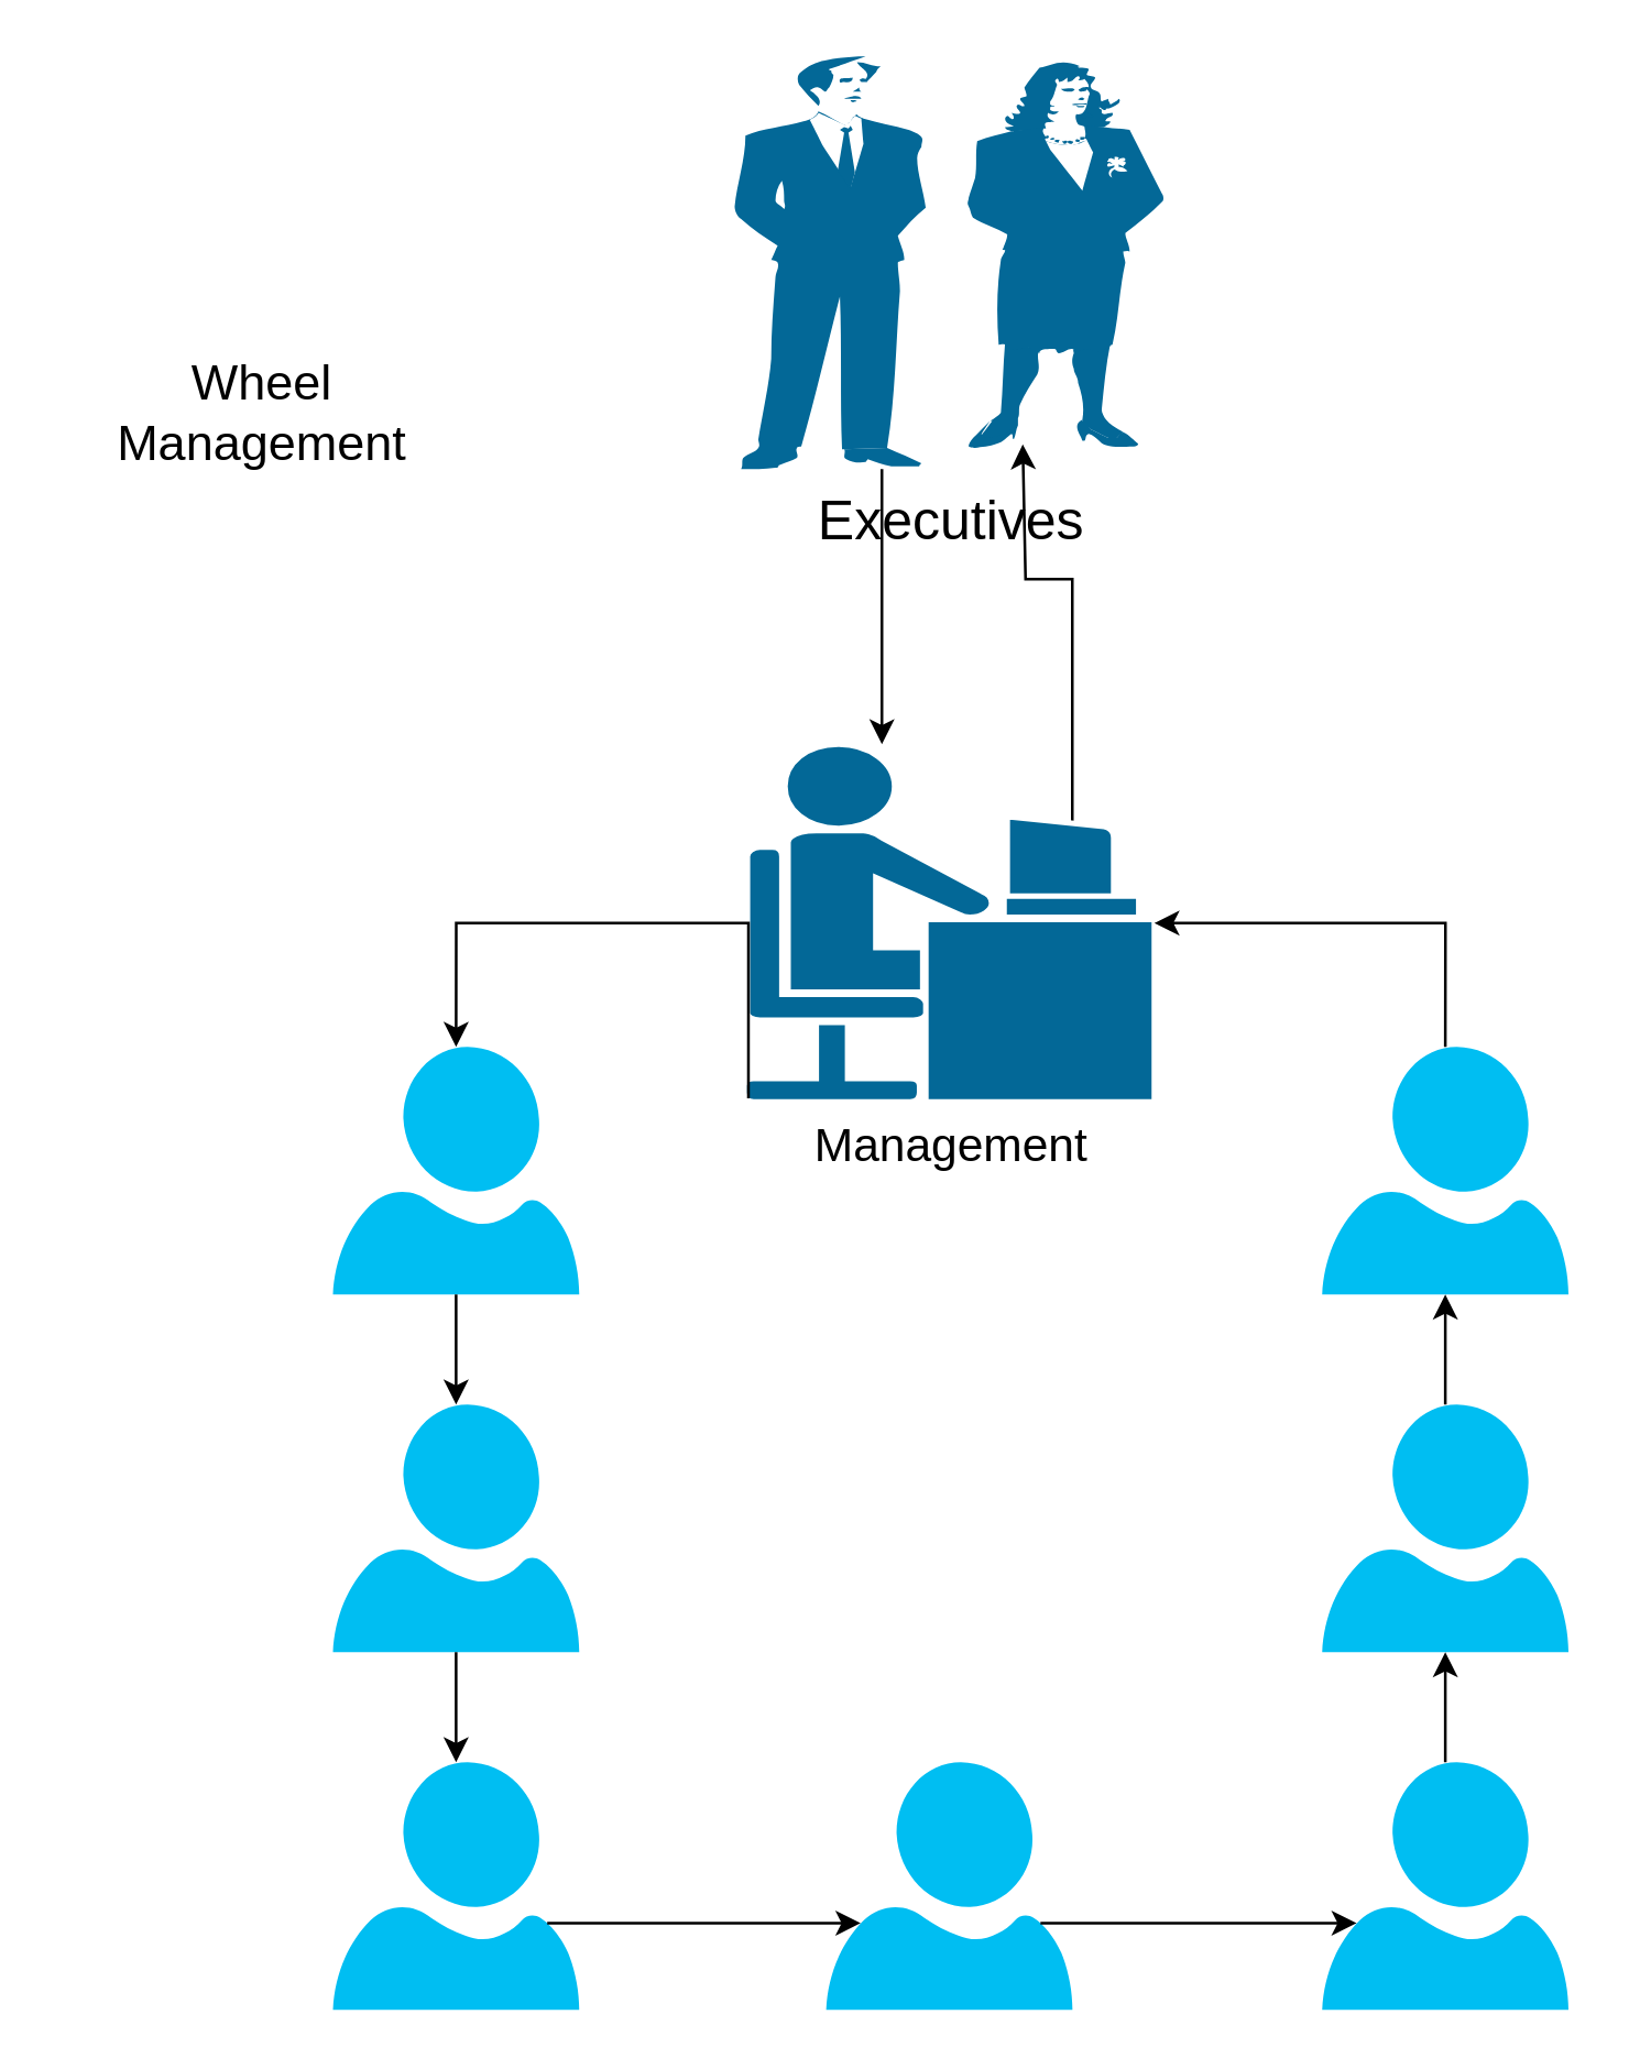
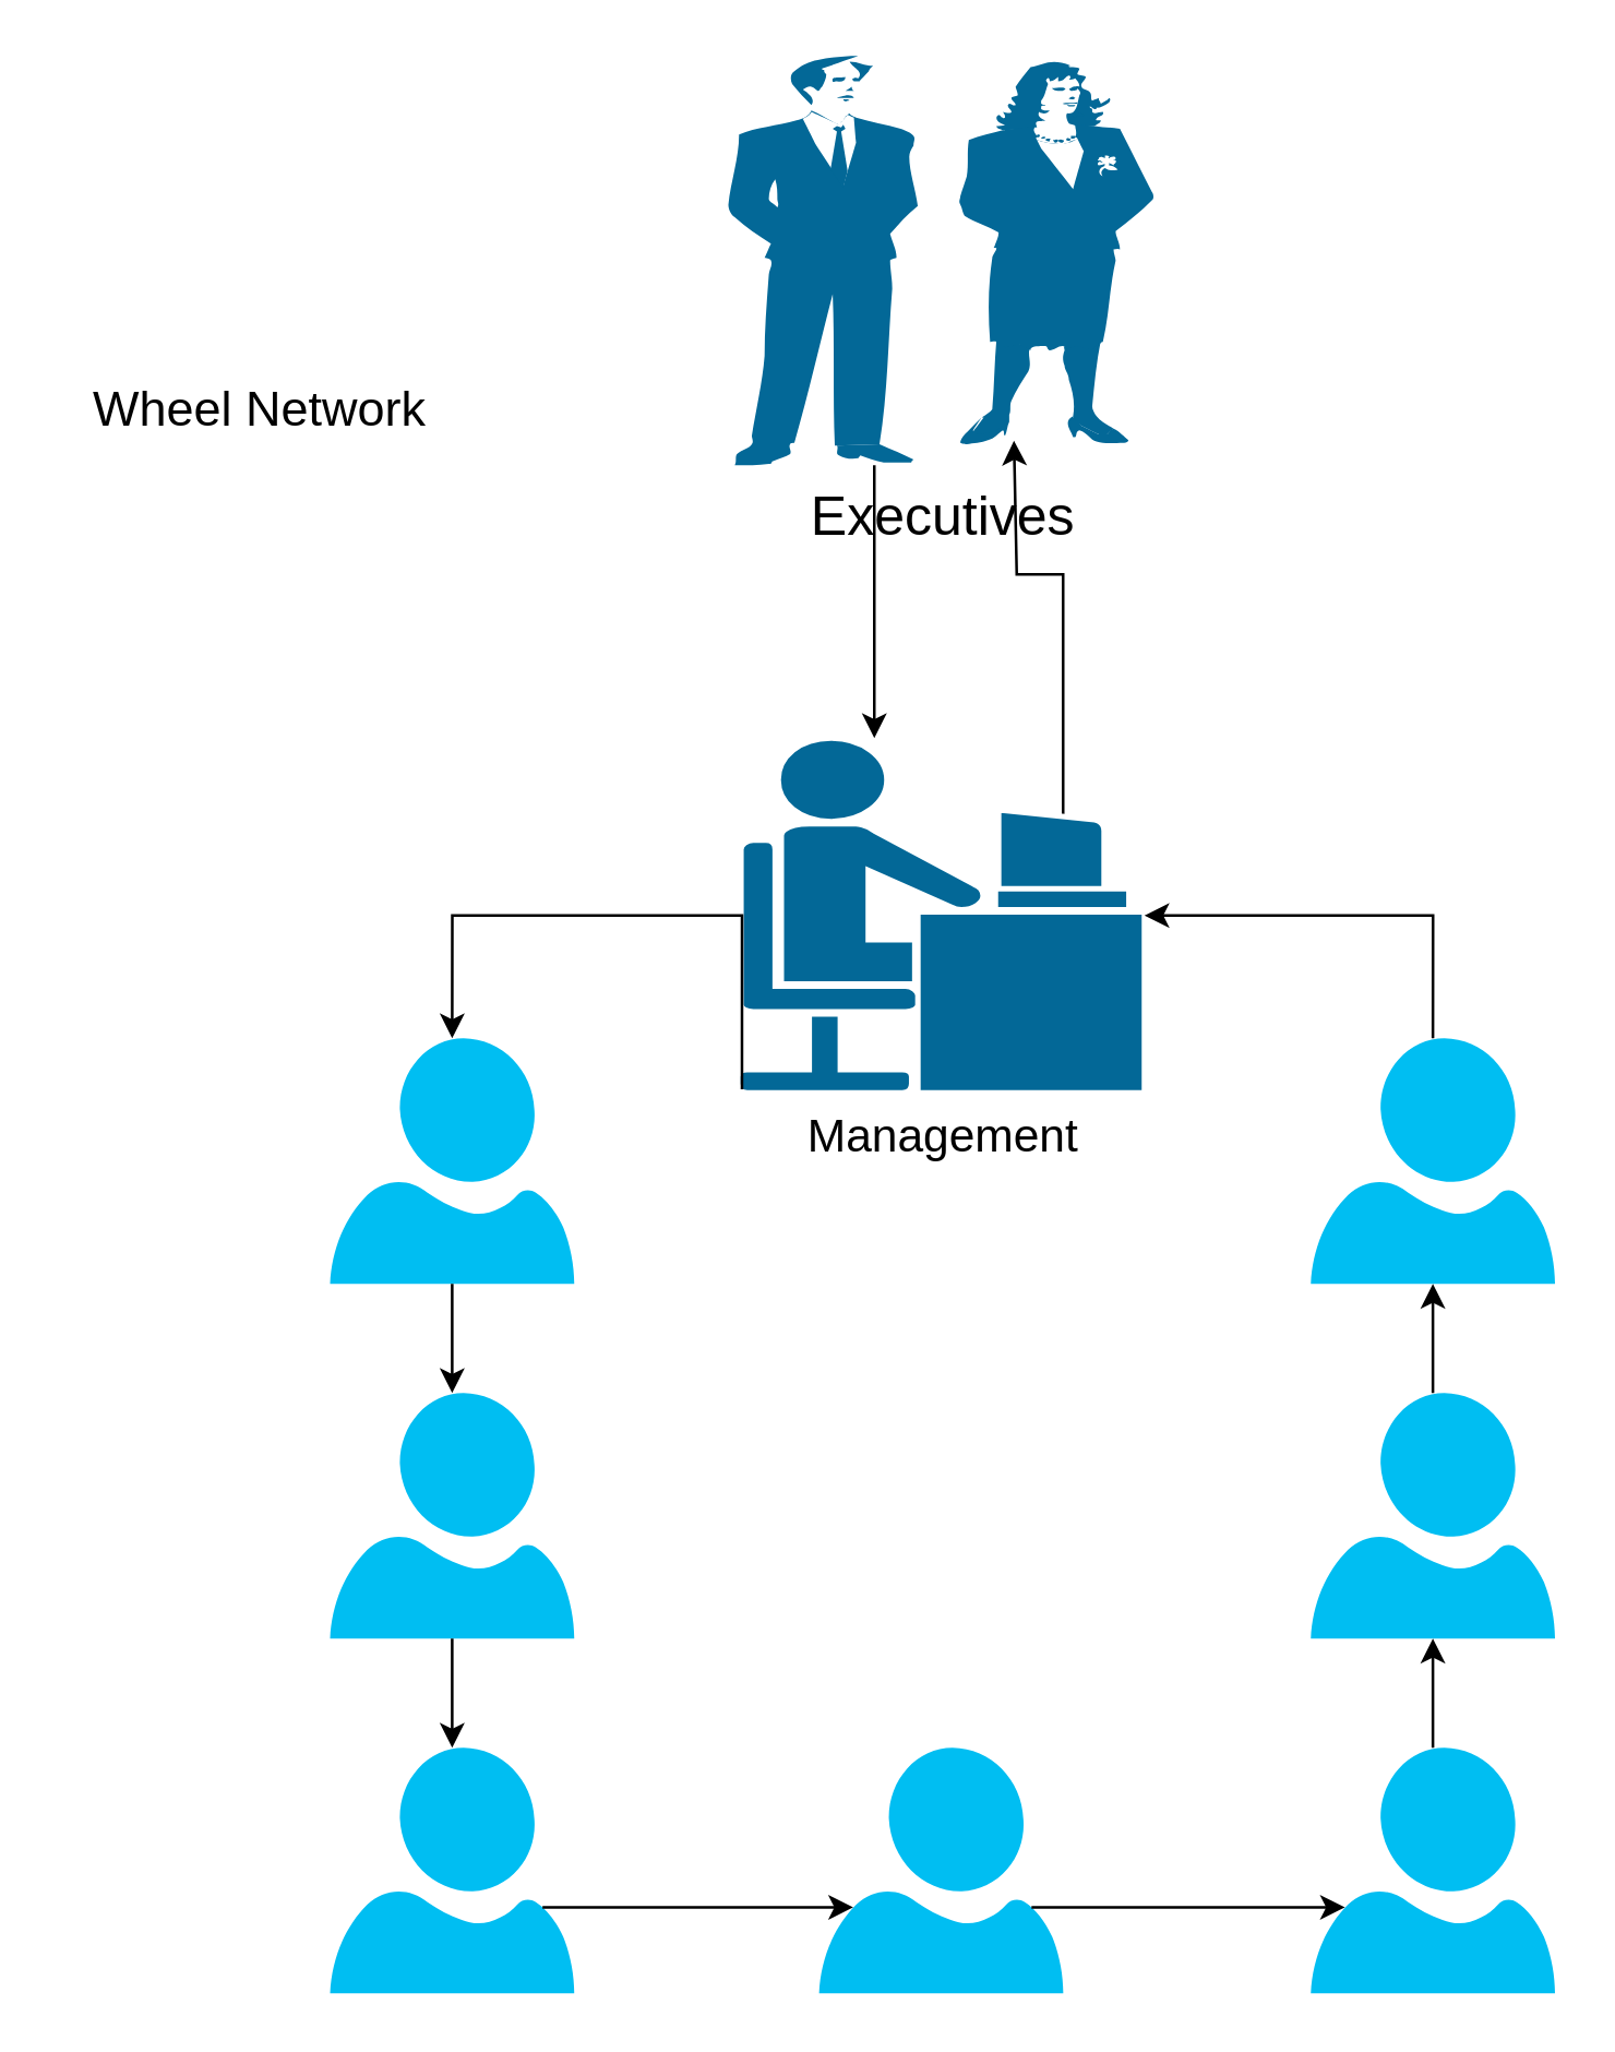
  <mxCell id="0" />
  <mxCell id="1" parent="0" />
- <mxCell id="2" value="Wheel Management" style="text;html=1;align=center;verticalAlign=middle;whiteSpace=wrap;rounded=0;strokeWidth=5;fontSize=18;" vertex="1" parent="1"><mxGeometry x="20" y="120" width="150" height="60" as="geometry" /></mxCell>
+ <mxCell id="2" value="Wheel Network" style="text;html=1;align=center;verticalAlign=middle;whiteSpace=wrap;rounded=0;strokeWidth=5;fontSize=18;" vertex="1" parent="1"><mxGeometry x="20" y="120" width="150" height="60" as="geometry" /></mxCell>
  <mxCell id="3" style="edgeStyle=orthogonalEdgeStyle;rounded=0;orthogonalLoop=1;jettySize=auto;html=1;" edge="1" parent="1" source="4" target="6"><mxGeometry relative="1" as="geometry"><Array as="points"><mxPoint x="320" y="230" /><mxPoint x="320" y="230" /></Array></mxGeometry></mxCell>
  <mxCell id="4" value="&lt;font style=&quot;font-size: 20px;&quot;&gt;Executives&lt;/font&gt;" style="shape=mxgraph.cisco.people.man_woman;html=1;pointerEvents=1;dashed=0;fillColor=#036897;strokeColor=#ffffff;strokeWidth=2;verticalLabelPosition=bottom;verticalAlign=top;align=center;outlineConnect=0;" vertex="1" parent="1"><mxGeometry x="266.5" y="20" width="156" height="150" as="geometry" /></mxCell>
  <mxCell id="5" style="edgeStyle=orthogonalEdgeStyle;rounded=0;orthogonalLoop=1;jettySize=auto;html=1;exitX=0.89;exitY=0.24;exitDx=0;exitDy=0;exitPerimeter=0;entryX=0.94;entryY=0.94;entryDx=0;entryDy=0;entryPerimeter=0;" edge="1" parent="1"><mxGeometry relative="1" as="geometry"><mxPoint x="368.01" y="301.2" as="sourcePoint" /><mxPoint x="371.19" y="161" as="targetPoint" /><Array as="points"><mxPoint x="389.19" y="301" /><mxPoint x="389.19" y="210" /><mxPoint x="372.19" y="210" /><mxPoint x="372.19" y="161" /></Array></mxGeometry></mxCell>
  <mxCell id="6" value="&lt;font style=&quot;font-size: 17px;&quot;&gt;Management&lt;/font&gt;" style="shape=mxgraph.cisco.people.androgenous_person;html=1;pointerEvents=1;dashed=0;fillColor=#036897;strokeColor=#ffffff;strokeWidth=2;verticalLabelPosition=bottom;verticalAlign=top;align=center;outlineConnect=0;" vertex="1" parent="1"><mxGeometry x="270" y="270" width="149" height="130" as="geometry" /></mxCell>
  <mxCell id="7" value="" style="verticalLabelPosition=bottom;html=1;verticalAlign=top;align=center;strokeColor=none;fillColor=#00BEF2;shape=mxgraph.azure.user;" vertex="1" parent="1"><mxGeometry x="120.5" y="380" width="89.5" height="90" as="geometry" /></mxCell>
  <mxCell id="8" value="" style="verticalLabelPosition=bottom;html=1;verticalAlign=top;align=center;strokeColor=none;fillColor=#00BEF2;shape=mxgraph.azure.user;" vertex="1" parent="1"><mxGeometry x="120.5" y="510" width="89.5" height="90" as="geometry" /></mxCell>
  <mxCell id="9" value="" style="verticalLabelPosition=bottom;html=1;verticalAlign=top;align=center;strokeColor=none;fillColor=#00BEF2;shape=mxgraph.azure.user;" vertex="1" parent="1"><mxGeometry x="480" y="380" width="89.5" height="90" as="geometry" /></mxCell>
  <mxCell id="10" value="" style="verticalLabelPosition=bottom;html=1;verticalAlign=top;align=center;strokeColor=none;fillColor=#00BEF2;shape=mxgraph.azure.user;" vertex="1" parent="1"><mxGeometry x="480" y="510" width="89.5" height="90" as="geometry" /></mxCell>
  <mxCell id="11" value="" style="verticalLabelPosition=bottom;html=1;verticalAlign=top;align=center;strokeColor=none;fillColor=#00BEF2;shape=mxgraph.azure.user;" vertex="1" parent="1"><mxGeometry x="480" y="640" width="89.5" height="90" as="geometry" /></mxCell>
  <mxCell id="12" style="edgeStyle=orthogonalEdgeStyle;rounded=0;orthogonalLoop=1;jettySize=auto;html=1;exitX=0.01;exitY=0.99;exitDx=0;exitDy=0;exitPerimeter=0;entryX=0.5;entryY=0;entryDx=0;entryDy=0;entryPerimeter=0;" edge="1" parent="1" source="6" target="7"><mxGeometry relative="1" as="geometry"><Array as="points"><mxPoint x="271" y="335" /><mxPoint x="165" y="335" /></Array></mxGeometry></mxCell>
  <mxCell id="13" style="edgeStyle=orthogonalEdgeStyle;rounded=0;orthogonalLoop=1;jettySize=auto;html=1;exitX=0.5;exitY=0;exitDx=0;exitDy=0;exitPerimeter=0;entryX=0.5;entryY=1;entryDx=0;entryDy=0;entryPerimeter=0;" edge="1" parent="1" source="10" target="9"><mxGeometry relative="1" as="geometry" /></mxCell>
  <mxCell id="14" value="" style="verticalLabelPosition=bottom;html=1;verticalAlign=top;align=center;strokeColor=none;fillColor=#00BEF2;shape=mxgraph.azure.user;" vertex="1" parent="1"><mxGeometry x="120.5" y="640" width="89.5" height="90" as="geometry" /></mxCell>
  <mxCell id="15" value="" style="verticalLabelPosition=bottom;html=1;verticalAlign=top;align=center;strokeColor=none;fillColor=#00BEF2;shape=mxgraph.azure.user;" vertex="1" parent="1"><mxGeometry x="299.75" y="640" width="89.5" height="90" as="geometry" /></mxCell>
  <mxCell id="16" style="edgeStyle=orthogonalEdgeStyle;rounded=0;orthogonalLoop=1;jettySize=auto;html=1;exitX=0.5;exitY=1;exitDx=0;exitDy=0;exitPerimeter=0;entryX=0.5;entryY=0;entryDx=0;entryDy=0;entryPerimeter=0;" edge="1" parent="1" source="7" target="8"><mxGeometry relative="1" as="geometry" /></mxCell>
  <mxCell id="17" style="edgeStyle=orthogonalEdgeStyle;rounded=0;orthogonalLoop=1;jettySize=auto;html=1;exitX=0.5;exitY=1;exitDx=0;exitDy=0;exitPerimeter=0;entryX=0.5;entryY=0;entryDx=0;entryDy=0;entryPerimeter=0;" edge="1" parent="1" source="8" target="14"><mxGeometry relative="1" as="geometry" /></mxCell>
  <mxCell id="18" style="edgeStyle=orthogonalEdgeStyle;rounded=0;orthogonalLoop=1;jettySize=auto;html=1;exitX=0.87;exitY=0.65;exitDx=0;exitDy=0;exitPerimeter=0;entryX=0.14;entryY=0.65;entryDx=0;entryDy=0;entryPerimeter=0;" edge="1" parent="1" source="14" target="15"><mxGeometry relative="1" as="geometry" /></mxCell>
  <mxCell id="19" style="edgeStyle=orthogonalEdgeStyle;rounded=0;orthogonalLoop=1;jettySize=auto;html=1;exitX=0.87;exitY=0.65;exitDx=0;exitDy=0;exitPerimeter=0;entryX=0.14;entryY=0.65;entryDx=0;entryDy=0;entryPerimeter=0;" edge="1" parent="1" source="15" target="11"><mxGeometry relative="1" as="geometry" /></mxCell>
  <mxCell id="20" style="edgeStyle=orthogonalEdgeStyle;rounded=0;orthogonalLoop=1;jettySize=auto;html=1;exitX=0.5;exitY=0;exitDx=0;exitDy=0;exitPerimeter=0;entryX=0.5;entryY=1;entryDx=0;entryDy=0;entryPerimeter=0;" edge="1" parent="1" source="11" target="10"><mxGeometry relative="1" as="geometry" /></mxCell>
  <mxCell id="21" style="edgeStyle=orthogonalEdgeStyle;rounded=0;orthogonalLoop=1;jettySize=auto;html=1;exitX=0.5;exitY=0;exitDx=0;exitDy=0;exitPerimeter=0;entryX=1;entryY=0.5;entryDx=0;entryDy=0;entryPerimeter=0;" edge="1" parent="1" source="9" target="6"><mxGeometry relative="1" as="geometry" /></mxCell>
